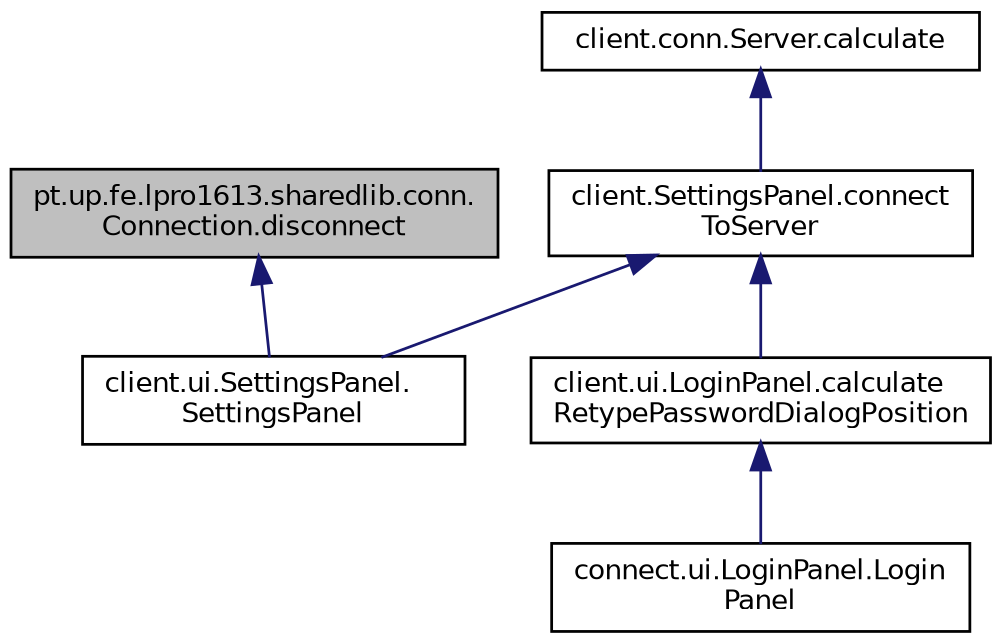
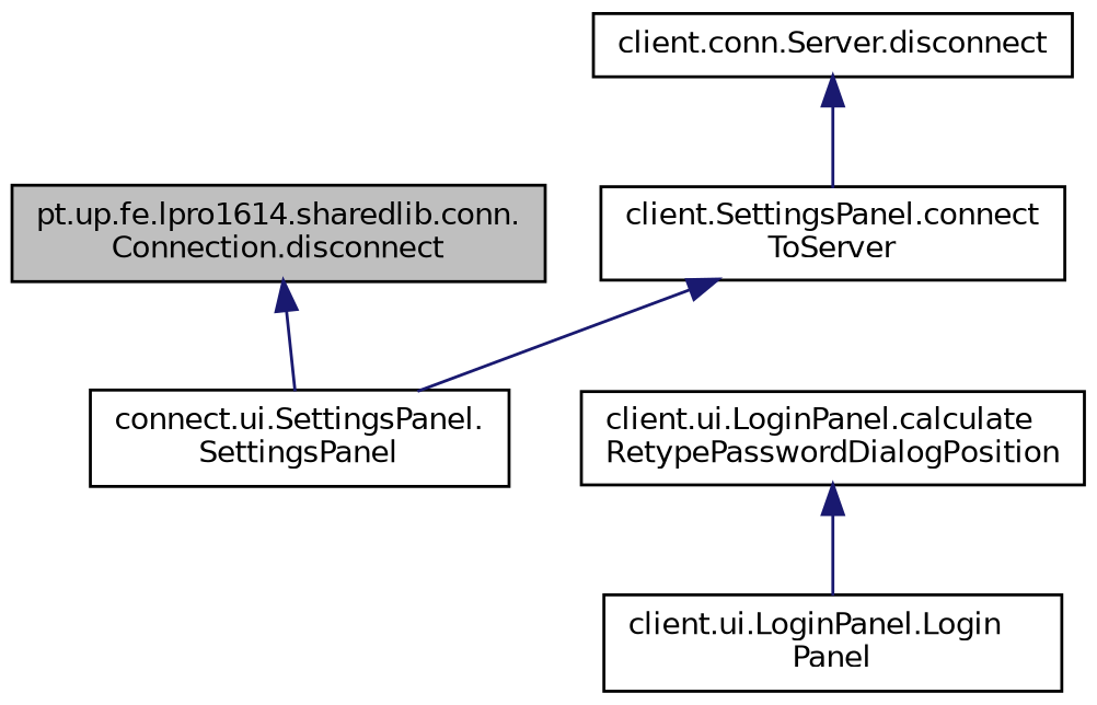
  digraph {
    rankdir=TB
    node [color=black fillcolor=white fontname=Helvetica fontsize=10 shape=record style=filled]
    edge [color=midnightblue dir=back fontname=Helvetica fontsize=10 labelfontname=Helvetica labelfontsize=10 style=solid]
-   n1 [fillcolor=grey75 fontcolor=black height=0.2 label="pt.up.fe.lpro1613.sharedlib.conn.\lConnection.disconnect" width=0.4]
-   n2 [height=0.2 label="client.ui.SettingsPanel.\lSettingsPanel" width=0.4]
-   n3 [height=0.2 label="client.conn.Server.calculate" width=0.4]
+   n1 [fillcolor=grey75 fontcolor=black height=0.2 label="pt.up.fe.lpro1614.sharedlib.conn.\lConnection.disconnect" width=0.4]
+   n2 [height=0.2 label="connect.ui.SettingsPanel.\lSettingsPanel" width=0.4]
+   n3 [height=0.2 label="client.conn.Server.disconnect" width=0.4]
    n4 [height=0.2 label="client.SettingsPanel.connect\lToServer" width=0.4]
    n5 [height=0.2 label="client.ui.LoginPanel.calculate\lRetypePasswordDialogPosition" width=0.4]
-   n6 [height=0.2 label="connect.ui.LoginPanel.Login\lPanel" width=0.4]
+   n6 [height=0.2 label="client.ui.LoginPanel.Login\lPanel" width=0.4]
    n1 -> n2
    n3 -> n4
    n4 -> n2
-   n4 -> n5
    n5 -> n6
  }
